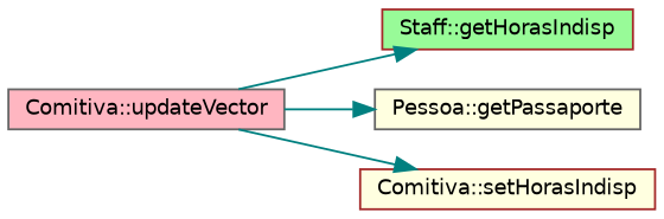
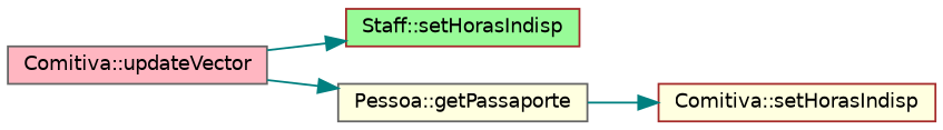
  digraph {
    rankdir=LR
    node [color=gray40 fillcolor=lightyellow fontname=Helvetica fontsize=10 shape=record style=filled]
    edge [color=teal fontname=Helvetica fontsize=10 labelfontname=Helvetica labelfontsize=10 style=solid]
    n1 [fillcolor=lightpink fontcolor=black height=0.2 label="Comitiva::updateVector" width=0.4]
-   n2 [color=brown fillcolor=palegreen height=0.2 label="Staff::getHorasIndisp" width=0.4]
+   n2 [color=brown fillcolor=palegreen height=0.2 label="Staff::setHorasIndisp" width=0.4]
    n3 [height=0.2 label="Pessoa::getPassaporte" width=0.4]
    n4 [color=brown height=0.2 label="Comitiva::setHorasIndisp" width=0.4]
    n1 -> n2
    n1 -> n3
-   n1 -> n4
+   n3 -> n4
  }
